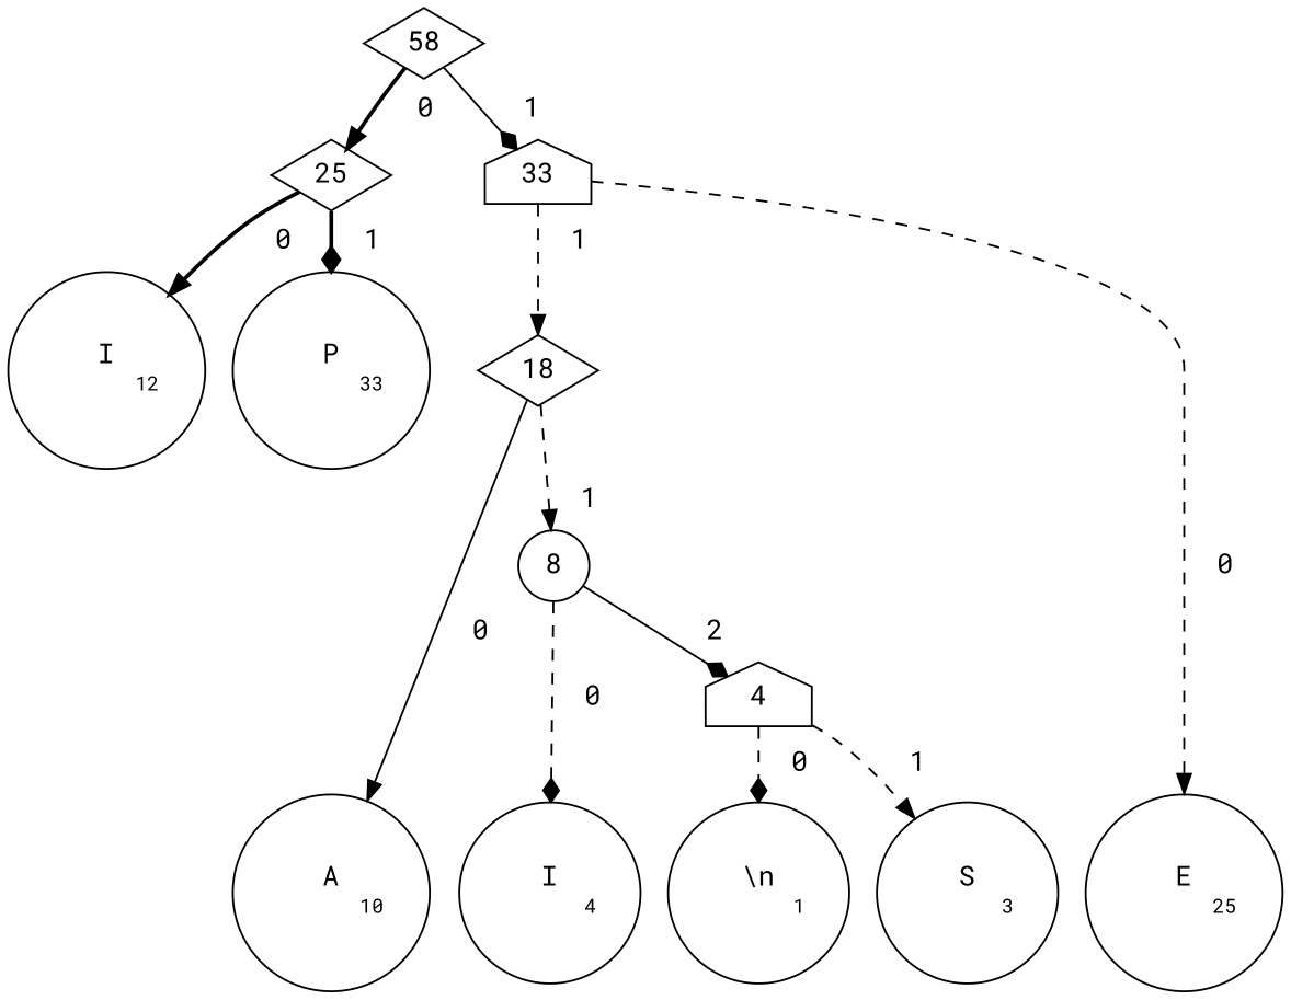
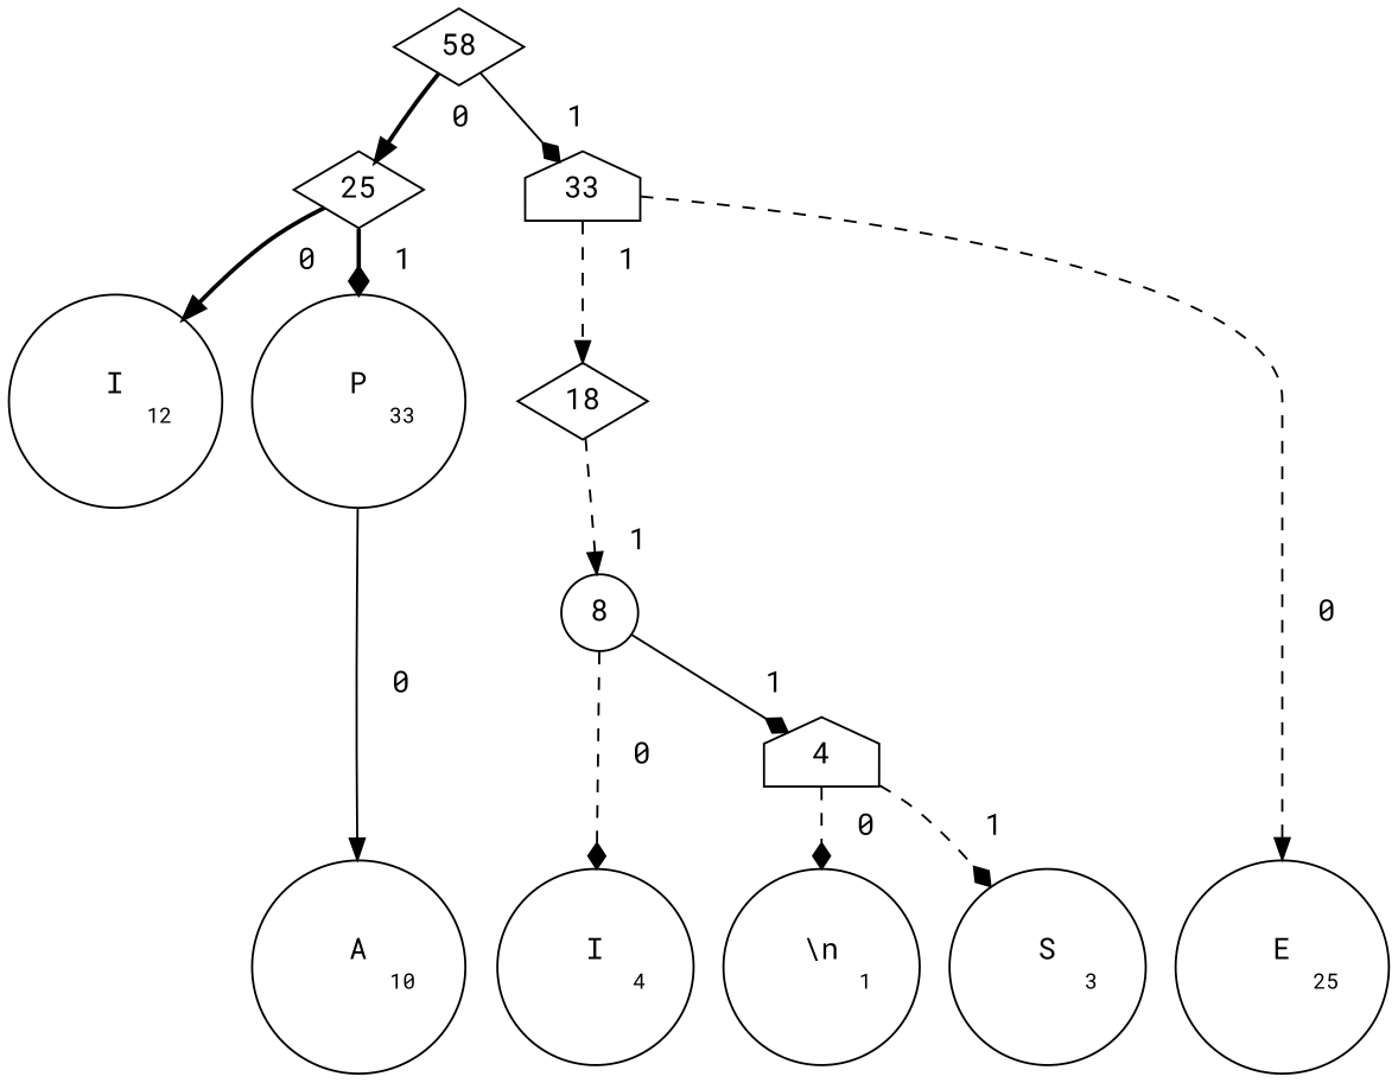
  digraph {
    fontname="Roboto Mono"
    nodesep=0.2
    ranksep=0.2
    node [fontname="Roboto Mono" shape=circle]
    edge [arrowhead=normal fontname="Roboto Mono" style=dashed]
    n1 [label=<I<BR />     <FONT POINT-SIZE="10">12</FONT>>]
    n2 [label=<P<BR />     <FONT POINT-SIZE="10">33</FONT>>]
    n3 [label=<E<BR />     <FONT POINT-SIZE="10">25</FONT>>]
    n4 [label=<A<BR />     <FONT POINT-SIZE="10">10</FONT>>]
    n5 [label=<I<BR />     <FONT POINT-SIZE="10">4</FONT>>]
    n6 [label=<\n<BR />     <FONT POINT-SIZE="10">1</FONT>>]
    n7 [label=<S<BR />     <FONT POINT-SIZE="10">3</FONT>>]
    58 [shape=diamond]
    25 [shape=diamond]
    33 [shape=house]
    18 [shape=diamond]
    8
    4 [shape=house]
    subgraph sub_1 {
      rank=same
      n1
      n2
    }
    subgraph sub_2 {
      rank=same
      n3
      n4
      n5
      n6
      n7
    }
    58 -> 25 [label="  0  " style=bold]
    58 -> 33 [arrowhead=diamond label="  1  " style=solid]
    25 -> n1 [label="  0  " style=bold]
    25 -> n2 [arrowhead=diamond label="  1  " style=bold]
    33 -> n3 [label="  0  "]
    33 -> 18 [label="  1  "]
-   18 -> n4 [label="  0  " style=solid]
+   n2 -> n4 [label="  0  " style=solid]
    18 -> 8 [label="  1  "]
    8 -> n5 [arrowhead=diamond label="  0  "]
-   8 -> 4 [arrowhead=diamond label="  2  " style=solid]
+   8 -> 4 [arrowhead=diamond label="  1  " style=solid]
    4 -> n6 [arrowhead=diamond label="  0  "]
-   4 -> n7 [label="  1  "]
+   4 -> n7 [arrowhead=diamond label="  1  "]
  }
